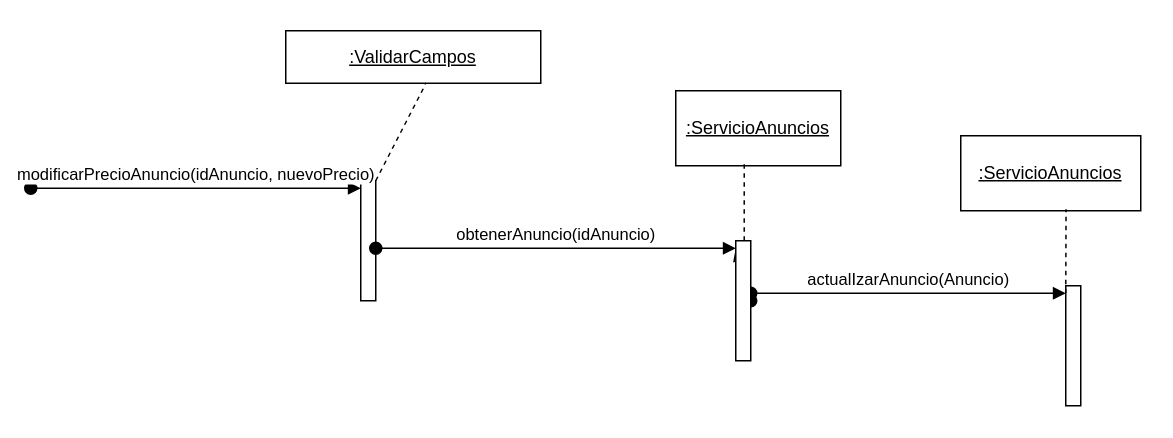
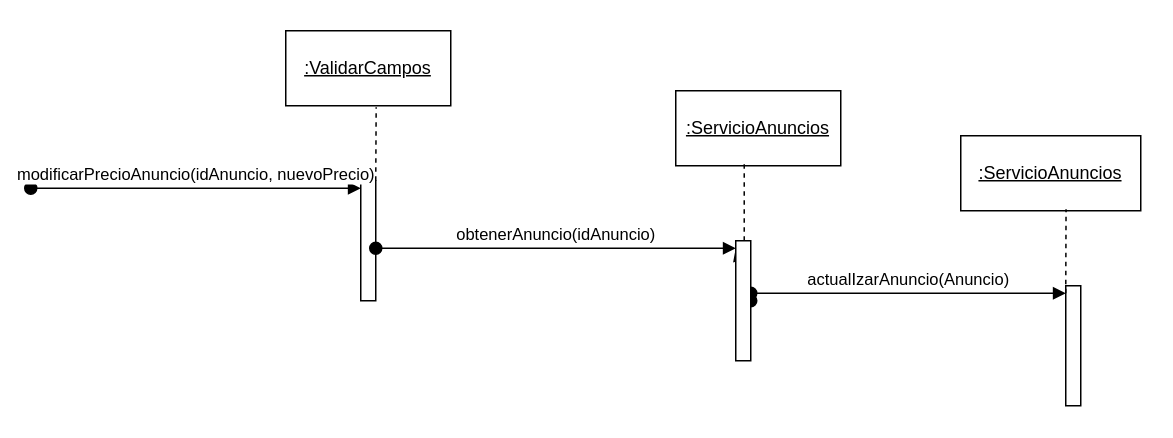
  <mxCell id="0" />
  <mxCell id="1" parent="0" />
- <mxCell id="2" value="&lt;u&gt;:ValidarCampos&lt;/u&gt;" style="html=1;whiteSpace=wrap;" vertex="1" parent="1"><mxGeometry x="190" y="20" width="170" height="35" as="geometry" /></mxCell>
+ <mxCell id="2" value="&lt;u&gt;:ValidarCampos&lt;/u&gt;" style="html=1;whiteSpace=wrap;" vertex="1" parent="1"><mxGeometry x="190" y="20" width="110" height="50" as="geometry" /></mxCell>
  <mxCell id="3" value="" style="html=1;points=[[0,0,0,0,5],[0,1,0,0,-5],[1,0,0,0,5],[1,1,0,0,-5]];perimeter=orthogonalPerimeter;outlineConnect=0;targetShapes=umlLifeline;portConstraint=eastwest;newEdgeStyle={&quot;curved&quot;:0,&quot;rounded&quot;:0};" vertex="1" parent="1"><mxGeometry x="240" y="120" width="10" height="80" as="geometry" /></mxCell>
  <mxCell id="4" value="modificarPrecioAnuncio(idAnuncio, nuevoPrecio)" style="html=1;verticalAlign=bottom;startArrow=oval;endArrow=block;startSize=8;curved=0;rounded=0;entryX=0;entryY=0;entryDx=0;entryDy=5;" edge="1" parent="1" target="3"><mxGeometry relative="1" as="geometry"><mxPoint x="20" y="125" as="sourcePoint" /></mxGeometry></mxCell>
  <mxCell id="5" value="obtenerAnuncio(idAnuncio)" style="html=1;verticalAlign=bottom;startArrow=oval;endArrow=block;startSize=8;curved=0;rounded=0;entryX=0;entryY=0;entryDx=0;entryDy=5;" edge="1" parent="1" target="14"><mxGeometry relative="1" as="geometry"><mxPoint x="250" y="165" as="sourcePoint" /></mxGeometry></mxCell>
  <mxCell id="6" value="&lt;u&gt;:ServicioAnuncios&lt;/u&gt;" style="html=1;whiteSpace=wrap;" vertex="1" parent="1"><mxGeometry x="450" y="60" width="110" height="50" as="geometry" /></mxCell>
  <mxCell id="7" value="" style="html=1;points=[[0,0,0,0,5],[0,1,0,0,-5],[1,0,0,0,5],[1,1,0,0,-5]];perimeter=orthogonalPerimeter;outlineConnect=0;targetShapes=umlLifeline;portConstraint=eastwest;newEdgeStyle={&quot;curved&quot;:0,&quot;rounded&quot;:0};" vertex="1" parent="1"><mxGeometry x="710" y="190" width="10" height="80" as="geometry" /></mxCell>
  <mxCell id="8" value="actualIzarAnuncio(Anuncio)" style="html=1;verticalAlign=bottom;startArrow=oval;endArrow=block;startSize=8;curved=0;rounded=0;entryX=0;entryY=0;entryDx=0;entryDy=5;" edge="1" parent="1" source="14" target="7"><mxGeometry relative="1" as="geometry"><mxPoint x="500" y="200" as="sourcePoint" /><mxPoint as="offset" /></mxGeometry></mxCell>
  <mxCell id="9" value="&lt;u&gt;:ServicioAnuncios&lt;/u&gt;" style="html=1;whiteSpace=wrap;" vertex="1" parent="1"><mxGeometry x="640" y="90" width="120" height="50" as="geometry" /></mxCell>
  <mxCell id="10" value="" style="endArrow=none;dashed=1;html=1;rounded=0;entryX=0.548;entryY=1.02;entryDx=0;entryDy=0;entryPerimeter=0;" edge="1" parent="1" source="3" target="2"><mxGeometry width="50" height="50" relative="1" as="geometry"><mxPoint x="400" y="200" as="sourcePoint" /><mxPoint x="450" y="150" as="targetPoint" /></mxGeometry></mxCell>
  <mxCell id="11" value="" style="endArrow=none;dashed=1;html=1;rounded=0;entryX=0.415;entryY=0.98;entryDx=0;entryDy=0;entryPerimeter=0;" edge="1" parent="1" source="14" target="6"><mxGeometry width="50" height="50" relative="1" as="geometry"><mxPoint x="250" y="130" as="sourcePoint" /><mxPoint x="250" y="41" as="targetPoint" /></mxGeometry></mxCell>
  <mxCell id="12" value="" style="endArrow=none;dashed=1;html=1;rounded=0;entryX=0.585;entryY=0.98;entryDx=0;entryDy=0;entryPerimeter=0;exitX=0;exitY=0;exitDx=0;exitDy=5;exitPerimeter=0;" edge="1" parent="1" source="7" target="9"><mxGeometry width="50" height="50" relative="1" as="geometry"><mxPoint x="690" y="190" as="sourcePoint" /><mxPoint x="684.67" y="115" as="targetPoint" /></mxGeometry></mxCell>
  <mxCell id="13" value="" style="html=1;verticalAlign=bottom;startArrow=oval;endArrow=block;startSize=8;curved=0;rounded=0;entryX=0;entryY=0;entryDx=0;entryDy=5;" edge="1" parent="1" target="14"><mxGeometry relative="1" as="geometry"><mxPoint x="500" y="200" as="sourcePoint" /><mxPoint as="offset" /><mxPoint x="680" y="200" as="targetPoint" /></mxGeometry></mxCell>
  <mxCell id="14" value="" style="html=1;points=[[0,0,0,0,5],[0,1,0,0,-5],[1,0,0,0,5],[1,1,0,0,-5]];perimeter=orthogonalPerimeter;outlineConnect=0;targetShapes=umlLifeline;portConstraint=eastwest;newEdgeStyle={&quot;curved&quot;:0,&quot;rounded&quot;:0};" vertex="1" parent="1"><mxGeometry x="490" y="160" width="10" height="80" as="geometry" /></mxCell>
